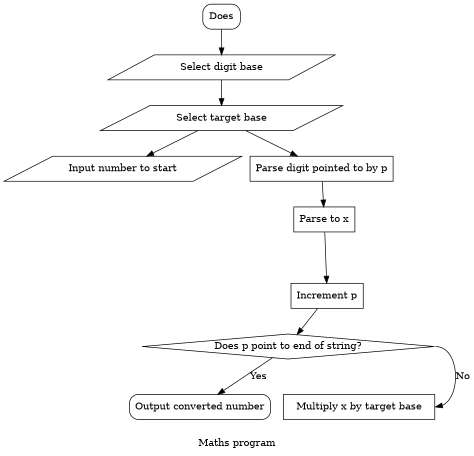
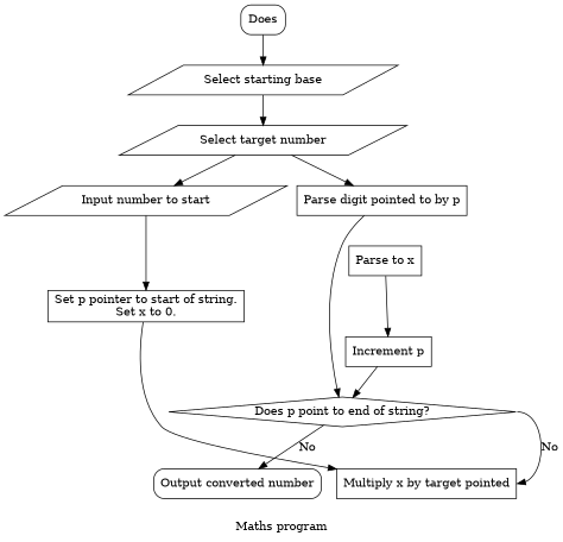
  digraph {
    label="Maths program"
    node [shape=box]
    n1 [label=Does style=rounded]
-   n2 [label="Select digit base" shape=parallelogram]
-   n3 [label="Select target base" shape=parallelogram]
+   n2 [label="Select starting base" shape=parallelogram]
+   n3 [label="Select target number" shape=parallelogram]
    n4 [label="Input number to start" shape=parallelogram]
    n5 [label="Parse digit pointed to by p"]
-   n7 [label="Multiply x by target base"]
+   n6 [label="Set p pointer to start of string.\nSet x to 0."]
+   n7 [label="Multiply x by target pointed"]
    n8 [label="Parse to x"]
    n9 [label="Increment p"]
    n10 [label="Does p point to end of string?" shape=diamond]
    n11 [label="Output converted number" style=rounded]
    n1 -> n2
    n2 -> n3
    n3 -> n4
    n3 -> n5
-   n5 -> n8
+   n4 -> n6
+   n5 -> n10
+   n6 -> n7
    n8 -> n9
    n9 -> n10
    n10 -> n7 [headport=e label=No tailport=e]
-   n10 -> n11 [label=Yes]
+   n10 -> n11 [label=No]
  }
